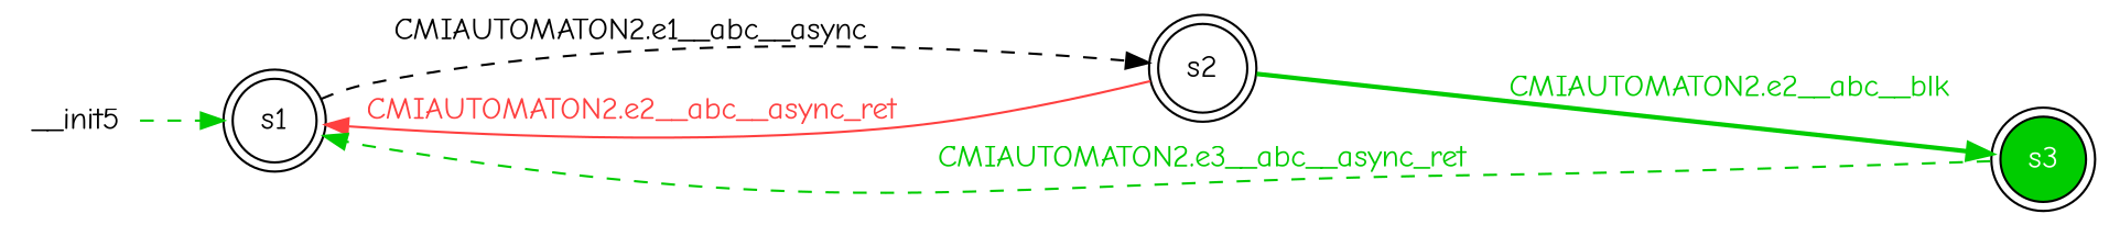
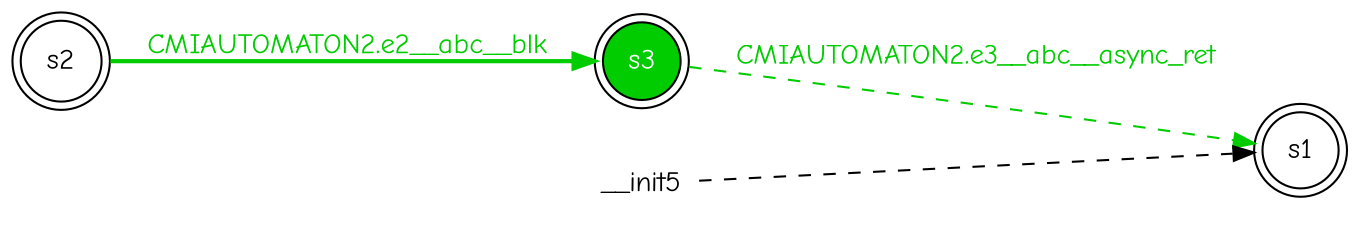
  digraph {
    fontname="Comic Neue"
    rankdir=LR
    node [fontname="Comic Neue" shape=doublecircle]
    edge [fontname="Comic Neue" style=dashed]
    n1 [label=<s1>]
    n2 [label=<s2>]
    n3 [fillcolor="#00cc00" fontcolor="#ffffff" label=<s3> style=filled]
    n4 [label=__init5 shape=none]
-   n1 -> n2 [label=<<font color="#000000">CMIAUTOMATON2.e1__abc__async</font>>]
-   n2 -> n1 [color="#ff4040" label=<<font color="#ff4040">CMIAUTOMATON2.e2__abc__async_ret</font>> style=solid]
    n2 -> n3 [color="#00cc00" label=<<font color="#00cc00">CMIAUTOMATON2.e2__abc__blk</font>> style=bold]
    n3 -> n1 [color="#00cc00" label=<<font color="#00cc00">CMIAUTOMATON2.e3__abc__async_ret</font>>]
-   n4 -> n1 [color="#00cc00"]
+   n4 -> n1
  }
